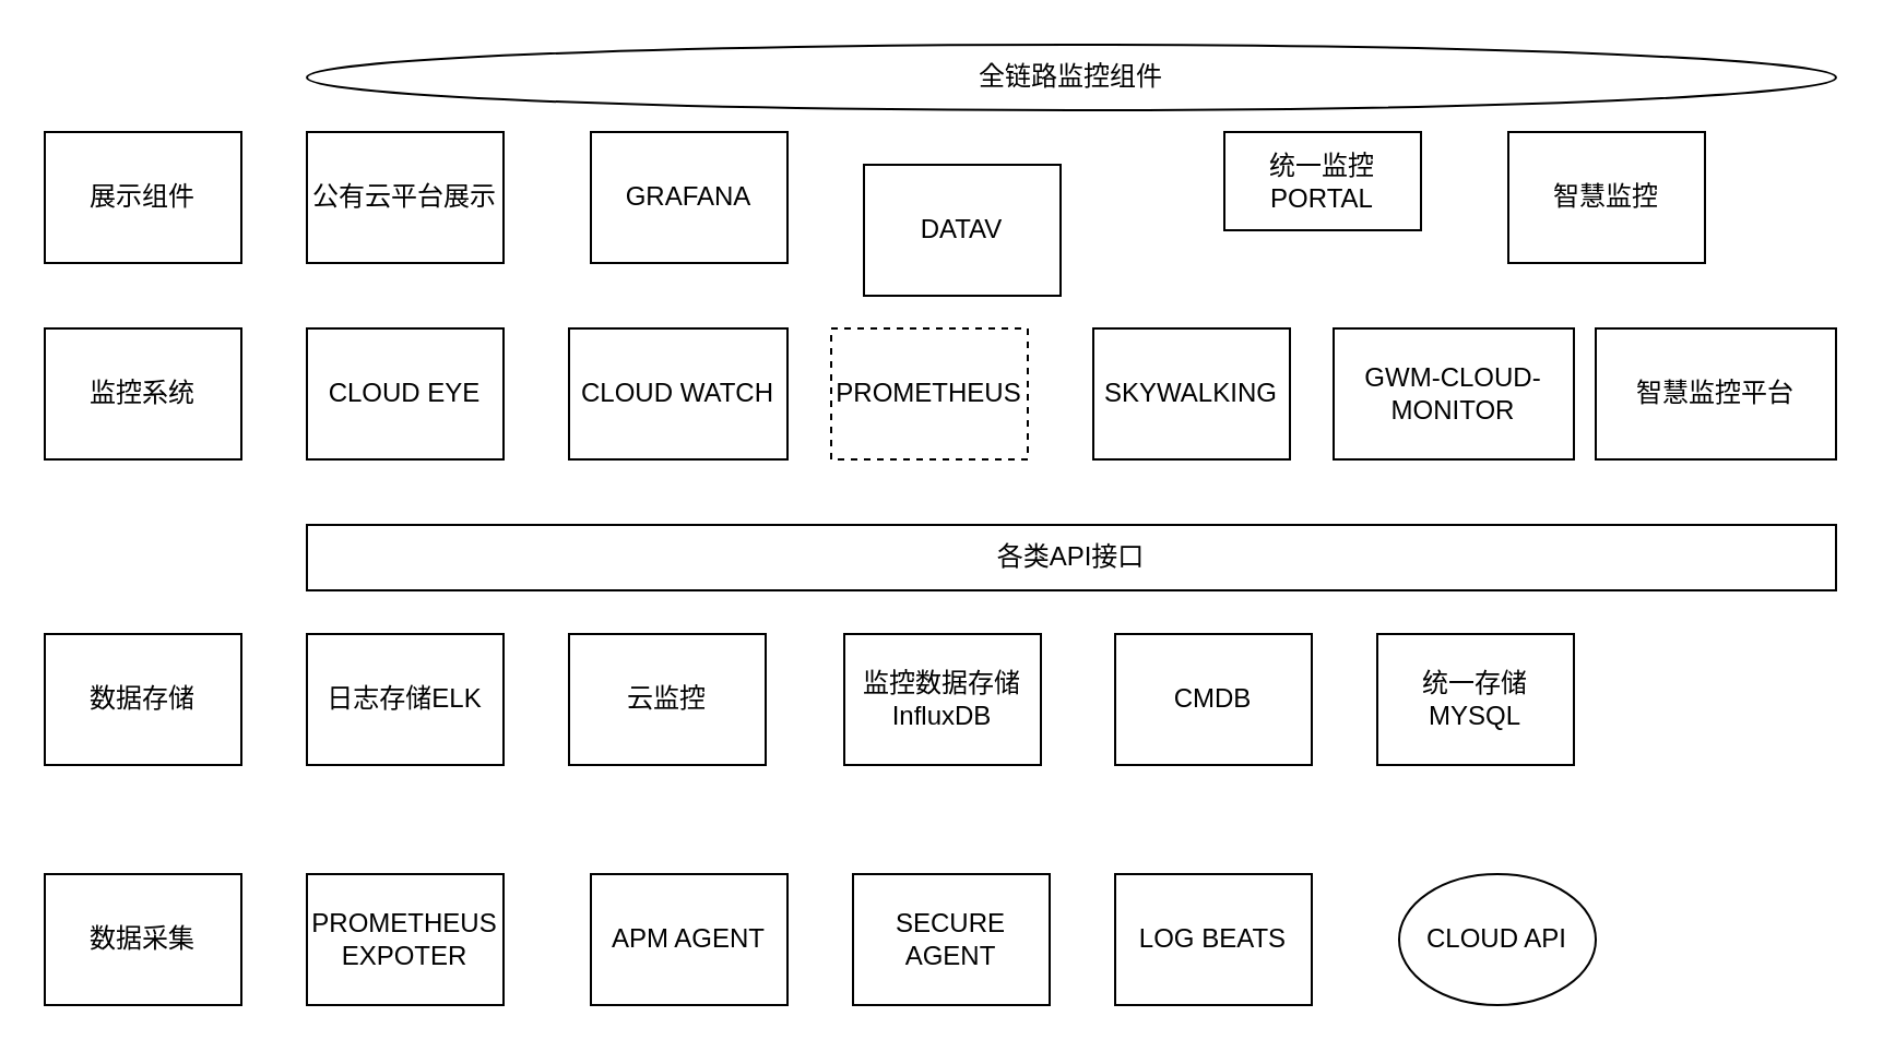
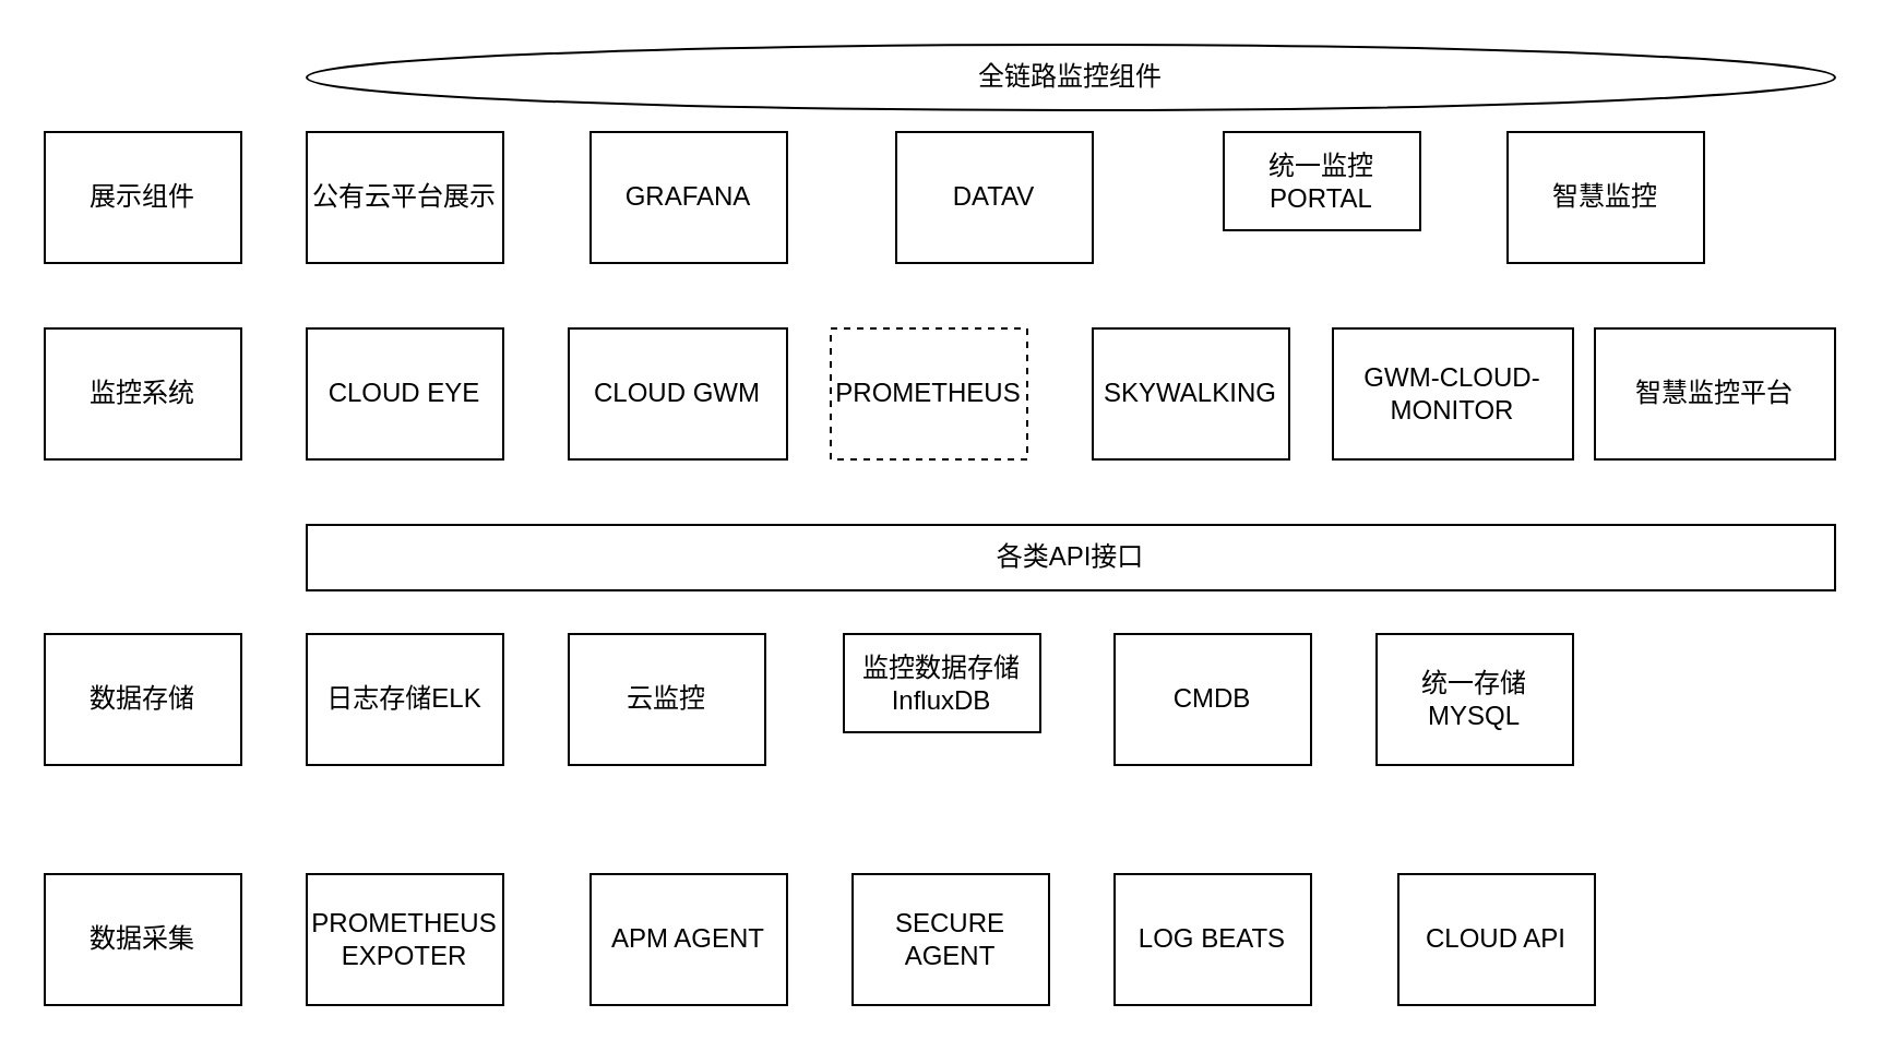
  <mxCell id="0" />
  <mxCell id="1" parent="0" />
  <mxCell id="2" value="全链路监控组件" style="ellipse;whiteSpace=wrap;html=1;" vertex="1" parent="1"><mxGeometry x="140" y="20" width="700" height="30" as="geometry" /></mxCell>
  <mxCell id="3" value="展示组件" style="rounded=0;whiteSpace=wrap;html=1;" vertex="1" parent="1"><mxGeometry x="20" y="60" width="90" height="60" as="geometry" /></mxCell>
  <mxCell id="4" value="公有云平台展示" style="rounded=0;whiteSpace=wrap;html=1;" vertex="1" parent="1"><mxGeometry x="140" y="60" width="90" height="60" as="geometry" /></mxCell>
  <mxCell id="5" value="GRAFANA" style="rounded=0;whiteSpace=wrap;html=1;" vertex="1" parent="1"><mxGeometry x="270" y="60" width="90" height="60" as="geometry" /></mxCell>
- <mxCell id="6" value="DATAV" style="rounded=0;whiteSpace=wrap;html=1;" vertex="1" parent="1"><mxGeometry x="395" y="75" width="90" height="60" as="geometry" /></mxCell>
+ <mxCell id="6" value="DATAV" style="rounded=0;whiteSpace=wrap;html=1;" vertex="1" parent="1"><mxGeometry x="410" y="60" width="90" height="60" as="geometry" /></mxCell>
  <mxCell id="7" value="统一监控PORTAL" style="rounded=0;whiteSpace=wrap;html=1;" vertex="1" parent="1"><mxGeometry x="560" y="60" width="90" height="45" as="geometry" /></mxCell>
  <mxCell id="8" value="监控系统" style="rounded=0;whiteSpace=wrap;html=1;" vertex="1" parent="1"><mxGeometry x="20" y="150" width="90" height="60" as="geometry" /></mxCell>
  <mxCell id="9" value="CLOUD EYE" style="rounded=0;whiteSpace=wrap;html=1;" vertex="1" parent="1"><mxGeometry x="140" y="150" width="90" height="60" as="geometry" /></mxCell>
  <mxCell id="10" value="PROMETHEUS" style="rounded=0;whiteSpace=wrap;html=1;dashed=1;" vertex="1" parent="1"><mxGeometry x="380" y="150" width="90" height="60" as="geometry" /></mxCell>
  <mxCell id="11" value="日志存储ELK" style="rounded=0;whiteSpace=wrap;html=1;" vertex="1" parent="1"><mxGeometry x="140" y="290" width="90" height="60" as="geometry" /></mxCell>
  <mxCell id="12" value="SKYWALKING" style="rounded=0;whiteSpace=wrap;html=1;" vertex="1" parent="1"><mxGeometry x="500" y="150" width="90" height="60" as="geometry" /></mxCell>
  <mxCell id="13" value="GWM-CLOUD-MONITOR" style="rounded=0;whiteSpace=wrap;html=1;" vertex="1" parent="1"><mxGeometry x="610" y="150" width="110" height="60" as="geometry" /></mxCell>
  <mxCell id="14" value="智慧监控平台" style="rounded=0;whiteSpace=wrap;html=1;" vertex="1" parent="1"><mxGeometry x="730" y="150" width="110" height="60" as="geometry" /></mxCell>
  <mxCell id="15" value="数据存储" style="rounded=0;whiteSpace=wrap;html=1;" vertex="1" parent="1"><mxGeometry x="20" y="290" width="90" height="60" as="geometry" /></mxCell>
  <mxCell id="16" value="统一存储MYSQL" style="rounded=0;whiteSpace=wrap;html=1;" vertex="1" parent="1"><mxGeometry x="630" y="290" width="90" height="60" as="geometry" /></mxCell>
  <mxCell id="17" value="各类API接口" style="rounded=0;whiteSpace=wrap;html=1;" vertex="1" parent="1"><mxGeometry x="140" y="240" width="700" height="30" as="geometry" /></mxCell>
- <mxCell id="18" value="CLOUD WATCH" style="rounded=0;whiteSpace=wrap;html=1;" vertex="1" parent="1"><mxGeometry x="260" y="150" width="100" height="60" as="geometry" /></mxCell>
+ <mxCell id="18" value="CLOUD GWM" style="rounded=0;whiteSpace=wrap;html=1;" vertex="1" parent="1"><mxGeometry x="260" y="150" width="100" height="60" as="geometry" /></mxCell>
  <mxCell id="19" value="云监控" style="rounded=0;whiteSpace=wrap;html=1;" vertex="1" parent="1"><mxGeometry x="260" y="290" width="90" height="60" as="geometry" /></mxCell>
- <mxCell id="20" value="监控数据存储&lt;br&gt;InfluxDB" style="rounded=0;whiteSpace=wrap;html=1;" vertex="1" parent="1"><mxGeometry x="386" y="290" width="90" height="60" as="geometry" /></mxCell>
+ <mxCell id="20" value="监控数据存储&lt;br&gt;InfluxDB" style="rounded=0;whiteSpace=wrap;html=1;" vertex="1" parent="1"><mxGeometry x="386" y="290" width="90" height="45" as="geometry" /></mxCell>
  <mxCell id="21" value="CMDB" style="rounded=0;whiteSpace=wrap;html=1;" vertex="1" parent="1"><mxGeometry x="510" y="290" width="90" height="60" as="geometry" /></mxCell>
  <mxCell id="22" value="数据采集" style="rounded=0;whiteSpace=wrap;html=1;" vertex="1" parent="1"><mxGeometry x="20" y="400" width="90" height="60" as="geometry" /></mxCell>
  <mxCell id="23" value="PROMETHEUS&lt;br&gt;EXPOTER" style="rounded=0;whiteSpace=wrap;html=1;" vertex="1" parent="1"><mxGeometry x="140" y="400" width="90" height="60" as="geometry" /></mxCell>
  <mxCell id="24" value="APM AGENT" style="rounded=0;whiteSpace=wrap;html=1;" vertex="1" parent="1"><mxGeometry x="270" y="400" width="90" height="60" as="geometry" /></mxCell>
  <mxCell id="25" value="SECURE AGENT" style="rounded=0;whiteSpace=wrap;html=1;" vertex="1" parent="1"><mxGeometry x="390" y="400" width="90" height="60" as="geometry" /></mxCell>
  <mxCell id="26" value="LOG BEATS" style="rounded=0;whiteSpace=wrap;html=1;" vertex="1" parent="1"><mxGeometry x="510" y="400" width="90" height="60" as="geometry" /></mxCell>
  <mxCell id="27" value="智慧监控" style="rounded=0;whiteSpace=wrap;html=1;" vertex="1" parent="1"><mxGeometry x="690" y="60" width="90" height="60" as="geometry" /></mxCell>
- <mxCell id="28" value="CLOUD API" style="ellipse;whiteSpace=wrap;html=1;" vertex="1" parent="1"><mxGeometry x="640" y="400" width="90" height="60" as="geometry" /></mxCell>
+ <mxCell id="28" value="CLOUD API" style="rounded=0;whiteSpace=wrap;html=1;" vertex="1" parent="1"><mxGeometry x="640" y="400" width="90" height="60" as="geometry" /></mxCell>
